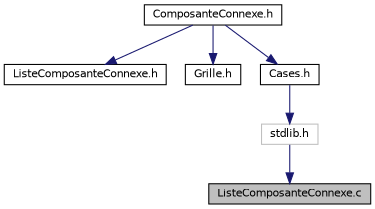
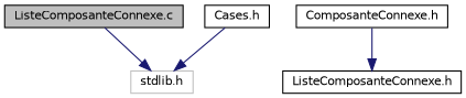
  digraph {
    node [color=black fillcolor=white fontname=Helvetica fontsize=10 shape=record style=filled]
    edge [color=midnightblue fontname=Helvetica fontsize=10 labelfontname=Helvetica labelfontsize=10 style=solid]
    n1 [fillcolor=grey75 fontcolor=black height=0.2 label="ListeComposanteConnexe.c" width=0.4]
    n2 [color=grey75 height=0.2 label="stdlib.h" width=0.4]
    n3 [height=0.2 label="ListeComposanteConnexe.h" width=0.4]
    n4 [height=0.2 label="ComposanteConnexe.h" width=0.4]
-   n5 [height=0.2 label="Grille.h" width=0.4]
    n6 [height=0.2 label="Cases.h" width=0.4]
-   n2 -> n1
+   n1 -> n2
    n4 -> n3
-   n4 -> n5
-   n4 -> n6
    n6 -> n2
  }
